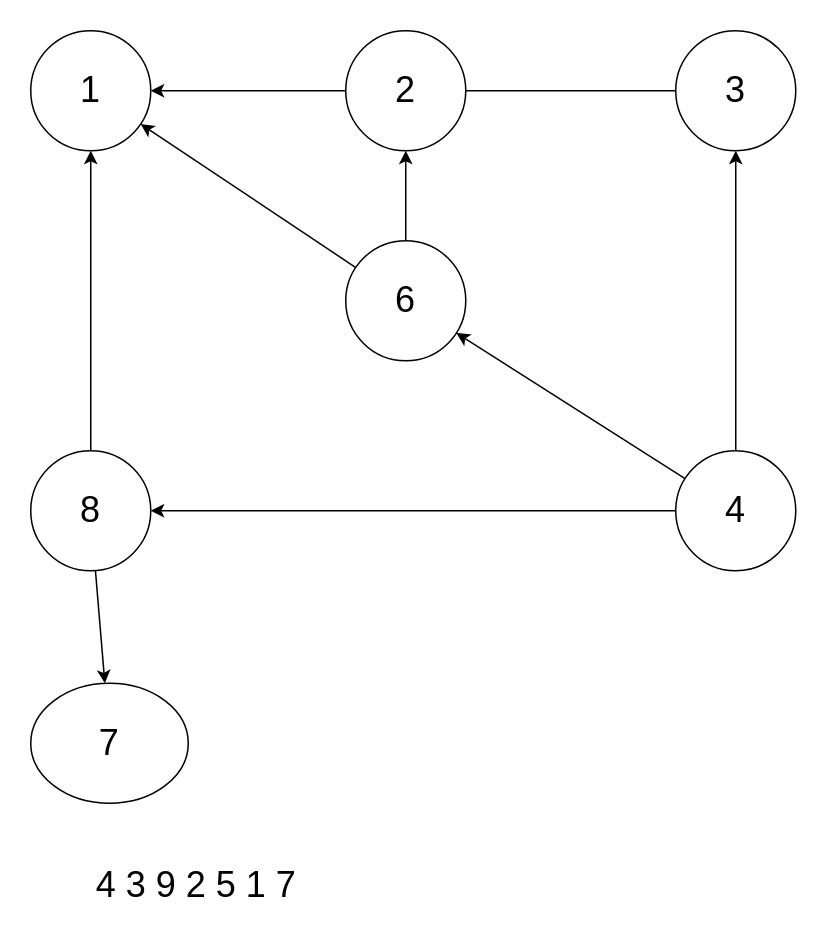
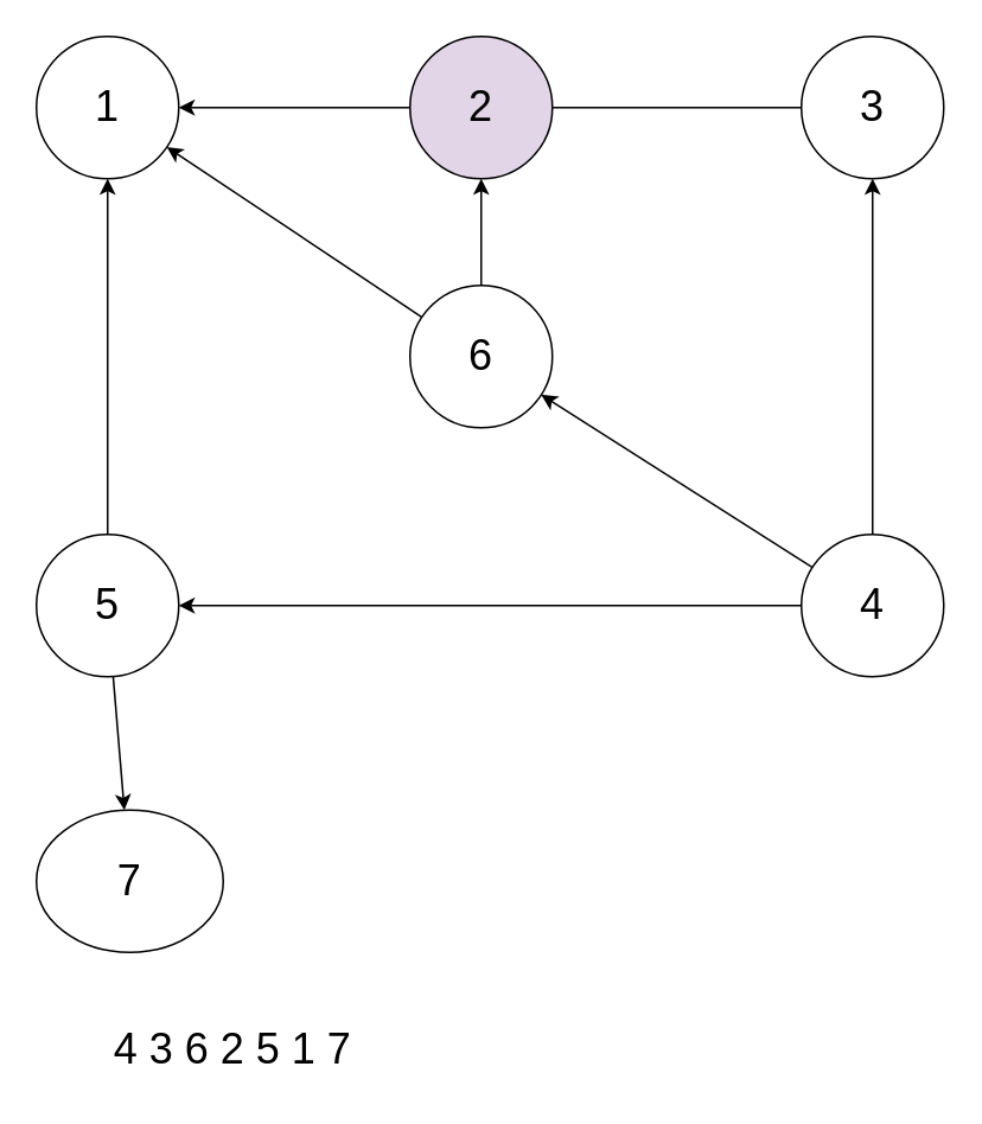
  <mxCell id="0" />
  <mxCell id="1" parent="0" />
  <mxCell id="2" value="&lt;font style=&quot;font-size: 24px;&quot;&gt;1&lt;/font&gt;" style="ellipse;whiteSpace=wrap;html=1;aspect=fixed;" vertex="1" parent="1"><mxGeometry x="20" y="20" width="80" height="80" as="geometry" /></mxCell>
  <mxCell id="3" style="rounded=0;orthogonalLoop=1;jettySize=auto;html=1;fontSize=24;" edge="1" parent="1" source="4" target="2"><mxGeometry relative="1" as="geometry" /></mxCell>
- <mxCell id="4" value="&lt;font style=&quot;font-size: 24px;&quot;&gt;2&lt;/font&gt;" style="ellipse;whiteSpace=wrap;html=1;aspect=fixed;" vertex="1" parent="1"><mxGeometry x="230" y="20" width="80" height="80" as="geometry" /></mxCell>
+ <mxCell id="4" value="&lt;font style=&quot;font-size: 24px;&quot;&gt;2&lt;/font&gt;" style="ellipse;whiteSpace=wrap;html=1;aspect=fixed;fillColor=#e1d5e7;" vertex="1" parent="1"><mxGeometry x="230" y="20" width="80" height="80" as="geometry" /></mxCell>
  <mxCell id="5" style="edgeStyle=none;rounded=0;orthogonalLoop=1;jettySize=auto;html=1;fontSize=24;endArrow=none;" edge="1" parent="1" source="6" target="4"><mxGeometry relative="1" as="geometry" /></mxCell>
  <mxCell id="6" value="&lt;font style=&quot;font-size: 24px;&quot;&gt;3&lt;/font&gt;" style="ellipse;whiteSpace=wrap;html=1;aspect=fixed;" vertex="1" parent="1"><mxGeometry x="450" y="20" width="80" height="80" as="geometry" /></mxCell>
  <mxCell id="7" style="edgeStyle=none;rounded=0;orthogonalLoop=1;jettySize=auto;html=1;fontSize=24;" edge="1" parent="1" source="10" target="6"><mxGeometry relative="1" as="geometry" /></mxCell>
  <mxCell id="8" style="edgeStyle=none;rounded=0;orthogonalLoop=1;jettySize=auto;html=1;fontSize=24;" edge="1" parent="1" source="10" target="13"><mxGeometry relative="1" as="geometry" /></mxCell>
  <mxCell id="9" style="edgeStyle=none;rounded=0;orthogonalLoop=1;jettySize=auto;html=1;fontSize=24;" edge="1" parent="1" source="10" target="16"><mxGeometry relative="1" as="geometry" /></mxCell>
  <mxCell id="10" value="&lt;font style=&quot;font-size: 24px;&quot;&gt;4&lt;/font&gt;" style="ellipse;whiteSpace=wrap;html=1;aspect=fixed;" vertex="1" parent="1"><mxGeometry x="450" y="300" width="80" height="80" as="geometry" /></mxCell>
  <mxCell id="11" style="edgeStyle=none;rounded=0;orthogonalLoop=1;jettySize=auto;html=1;fontSize=24;" edge="1" parent="1" source="13" target="2"><mxGeometry relative="1" as="geometry" /></mxCell>
  <mxCell id="12" style="edgeStyle=none;rounded=0;orthogonalLoop=1;jettySize=auto;html=1;fontSize=24;" edge="1" parent="1" source="13" target="17"><mxGeometry relative="1" as="geometry" /></mxCell>
- <mxCell id="13" value="&lt;font style=&quot;font-size: 24px;&quot;&gt;8&lt;/font&gt;" style="ellipse;whiteSpace=wrap;html=1;aspect=fixed;" vertex="1" parent="1"><mxGeometry x="20" y="300" width="80" height="80" as="geometry" /></mxCell>
+ <mxCell id="13" value="&lt;font style=&quot;font-size: 24px;&quot;&gt;5&lt;/font&gt;" style="ellipse;whiteSpace=wrap;html=1;aspect=fixed;" vertex="1" parent="1"><mxGeometry x="20" y="300" width="80" height="80" as="geometry" /></mxCell>
  <mxCell id="14" style="edgeStyle=none;rounded=0;orthogonalLoop=1;jettySize=auto;html=1;fontSize=24;" edge="1" parent="1" source="16" target="2"><mxGeometry relative="1" as="geometry" /></mxCell>
  <mxCell id="15" style="edgeStyle=none;rounded=0;orthogonalLoop=1;jettySize=auto;html=1;fontSize=24;" edge="1" parent="1" source="16" target="4"><mxGeometry relative="1" as="geometry" /></mxCell>
  <mxCell id="16" value="&lt;font style=&quot;font-size: 24px;&quot;&gt;6&lt;/font&gt;" style="ellipse;whiteSpace=wrap;html=1;aspect=fixed;" vertex="1" parent="1"><mxGeometry x="230" y="160" width="80" height="80" as="geometry" /></mxCell>
  <mxCell id="17" value="&lt;font style=&quot;font-size: 24px;&quot;&gt;7&lt;/font&gt;" style="ellipse;whiteSpace=wrap;html=1;aspect=fixed;" vertex="1" parent="1"><mxGeometry x="20" y="455" width="105" height="80" as="geometry" /></mxCell>
- <mxCell id="18" value="4 3 9 2 5 1 7" style="text;html=1;align=center;verticalAlign=middle;resizable=0;points=[];autosize=1;strokeColor=none;fillColor=none;fontSize=24;" vertex="1" parent="1"><mxGeometry x="50" y="570" width="160" height="40" as="geometry" /></mxCell>
+ <mxCell id="18" value="4 3 6 2 5 1 7" style="text;html=1;align=center;verticalAlign=middle;resizable=0;points=[];autosize=1;strokeColor=none;fillColor=none;fontSize=24;" vertex="1" parent="1"><mxGeometry x="50" y="570" width="160" height="40" as="geometry" /></mxCell>
